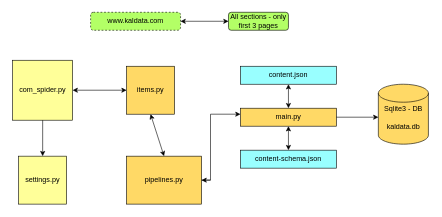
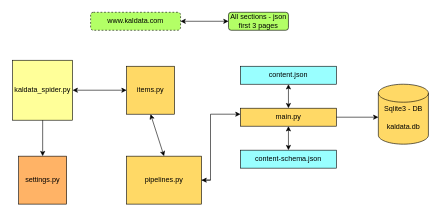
  <mxCell id="0" />
  <mxCell id="1" parent="0" />
  <mxCell id="2" value="www.kaldata.com" style="rounded=1;whiteSpace=wrap;html=1;fillColor=#B3FF66;dashed=1;" vertex="1" parent="1"><mxGeometry x="150" y="20" width="150" height="30" as="geometry" /></mxCell>
  <mxCell id="3" value="&lt;div&gt;Sqlite3 - DB&lt;/div&gt;&lt;div&gt;&lt;br&gt;&lt;/div&gt;kaldata.db&lt;div&gt;&lt;br&gt;&lt;/div&gt;" style="shape=cylinder3;whiteSpace=wrap;html=1;boundedLbl=1;backgroundOutline=1;size=15;fillColor=#FFD966;" vertex="1" parent="1"><mxGeometry x="630" y="140" width="83.5" height="100" as="geometry" /></mxCell>
  <mxCell id="4" value="pipelines.py" style="whiteSpace=wrap;html=1;aspect=fixed;fillColor=#FFD966;" vertex="1" parent="1"><mxGeometry x="210" y="260" width="125" height="80" as="geometry" /></mxCell>
  <mxCell id="5" value="content.json" style="rounded=0;whiteSpace=wrap;html=1;fillColor=#99FFFF;" vertex="1" parent="1"><mxGeometry x="400" y="110" width="160" height="30" as="geometry" /></mxCell>
  <mxCell id="6" value="main.py" style="rounded=0;whiteSpace=wrap;html=1;fillColor=#FFD966;" vertex="1" parent="1"><mxGeometry x="400" y="180" width="160" height="30" as="geometry" /></mxCell>
  <mxCell id="7" value="content-schema.json" style="rounded=0;whiteSpace=wrap;html=1;fillColor=#99FFFF;" vertex="1" parent="1"><mxGeometry x="400" y="250" width="160" height="30" as="geometry" /></mxCell>
  <mxCell id="8" value="items.py" style="whiteSpace=wrap;html=1;aspect=fixed;fillColor=#FFD966;" vertex="1" parent="1"><mxGeometry x="210" y="110" width="80" height="80" as="geometry" /></mxCell>
- <mxCell id="9" value="settings.py" style="whiteSpace=wrap;html=1;aspect=fixed;fillColor=#ffff99;" vertex="1" parent="1"><mxGeometry x="30" y="260" width="80" height="80" as="geometry" /></mxCell>
- <mxCell id="10" value="All sections - only first 3 pages" style="rounded=1;whiteSpace=wrap;html=1;fillColor=#B3FF66;" vertex="1" parent="1"><mxGeometry x="380" y="20" width="100" height="30" as="geometry" /></mxCell>
- <mxCell id="11" value="com_spider.py" style="whiteSpace=wrap;html=1;aspect=fixed;fillColor=#FFFF99;" vertex="1" parent="1"><mxGeometry x="20" y="100" width="100" height="100" as="geometry" /></mxCell>
+ <mxCell id="9" value="settings.py" style="whiteSpace=wrap;html=1;aspect=fixed;fillColor=#FFB366;" vertex="1" parent="1"><mxGeometry x="30" y="260" width="80" height="80" as="geometry" /></mxCell>
+ <mxCell id="10" value="All sections - json first 3 pages" style="rounded=1;whiteSpace=wrap;html=1;fillColor=#B3FF66;" vertex="1" parent="1"><mxGeometry x="380" y="20" width="100" height="30" as="geometry" /></mxCell>
+ <mxCell id="11" value="kaldata_spider.py" style="whiteSpace=wrap;html=1;aspect=fixed;fillColor=#FFFF99;" vertex="1" parent="1"><mxGeometry x="20" y="100" width="100" height="100" as="geometry" /></mxCell>
  <mxCell id="12" value="" style="endArrow=classic;startArrow=classic;html=1;rounded=0;entryX=0.5;entryY=1;entryDx=0;entryDy=0;exitX=0.5;exitY=0;exitDx=0;exitDy=0;" edge="1" parent="1" source="6" target="5"><mxGeometry width="50" height="50" relative="1" as="geometry"><mxPoint x="310" y="260" as="sourcePoint" /><mxPoint x="360" y="210" as="targetPoint" /></mxGeometry></mxCell>
  <mxCell id="13" value="" style="endArrow=classic;startArrow=classic;html=1;rounded=0;entryX=0.5;entryY=1;entryDx=0;entryDy=0;" edge="1" parent="1" source="7" target="6"><mxGeometry width="50" height="50" relative="1" as="geometry"><mxPoint x="310" y="260" as="sourcePoint" /><mxPoint x="360" y="210" as="targetPoint" /></mxGeometry></mxCell>
  <mxCell id="14" value="" style="endArrow=classic;html=1;rounded=0;" edge="1" parent="1"><mxGeometry width="50" height="50" relative="1" as="geometry"><mxPoint x="350" y="190" as="sourcePoint" /><mxPoint x="400" y="190" as="targetPoint" /></mxGeometry></mxCell>
  <mxCell id="15" value="" style="endArrow=none;html=1;rounded=0;" edge="1" parent="1"><mxGeometry width="50" height="50" relative="1" as="geometry"><mxPoint x="350" y="300" as="sourcePoint" /><mxPoint x="350" y="190" as="targetPoint" /></mxGeometry></mxCell>
  <mxCell id="16" value="" style="endArrow=none;html=1;rounded=0;exitX=1;exitY=0.5;exitDx=0;exitDy=0;" edge="1" parent="1" source="4"><mxGeometry width="50" height="50" relative="1" as="geometry"><mxPoint x="300" y="300" as="sourcePoint" /><mxPoint x="350" y="300" as="targetPoint" /></mxGeometry></mxCell>
  <mxCell id="17" value="" style="endArrow=classic;html=1;rounded=0;exitX=0.5;exitY=1;exitDx=0;exitDy=0;entryX=0.5;entryY=0;entryDx=0;entryDy=0;" edge="1" parent="1" source="11" target="9"><mxGeometry width="50" height="50" relative="1" as="geometry"><mxPoint x="310" y="270" as="sourcePoint" /><mxPoint x="360" y="220" as="targetPoint" /></mxGeometry></mxCell>
  <mxCell id="18" value="" style="endArrow=classic;html=1;rounded=0;exitX=1;exitY=0.5;exitDx=0;exitDy=0;" edge="1" parent="1" source="6"><mxGeometry width="50" height="50" relative="1" as="geometry"><mxPoint x="450" y="250" as="sourcePoint" /><mxPoint x="630" y="195" as="targetPoint" /></mxGeometry></mxCell>
  <mxCell id="19" value="" style="endArrow=classic;startArrow=classic;html=1;rounded=0;exitX=1;exitY=0.5;exitDx=0;exitDy=0;entryX=0;entryY=0.5;entryDx=0;entryDy=0;" edge="1" parent="1" source="2" target="10"><mxGeometry width="50" height="50" relative="1" as="geometry"><mxPoint x="470" y="250" as="sourcePoint" /><mxPoint x="520" y="200" as="targetPoint" /></mxGeometry></mxCell>
  <mxCell id="20" value="" style="endArrow=classic;startArrow=classic;html=1;rounded=0;entryX=0.5;entryY=1;entryDx=0;entryDy=0;exitX=0.5;exitY=0;exitDx=0;exitDy=0;" edge="1" parent="1" source="4" target="8"><mxGeometry width="50" height="50" relative="1" as="geometry"><mxPoint x="410" y="270" as="sourcePoint" /><mxPoint x="460" y="220" as="targetPoint" /></mxGeometry></mxCell>
  <mxCell id="21" value="" style="endArrow=classic;html=1;rounded=0;entryX=1;entryY=0.5;entryDx=0;entryDy=0;" edge="1" parent="1" target="4"><mxGeometry width="50" height="50" relative="1" as="geometry"><mxPoint x="350" y="300" as="sourcePoint" /><mxPoint x="460" y="220" as="targetPoint" /></mxGeometry></mxCell>
  <mxCell id="22" value="" style="endArrow=classic;startArrow=classic;html=1;rounded=0;exitX=1;exitY=0.5;exitDx=0;exitDy=0;entryX=0;entryY=0.5;entryDx=0;entryDy=0;" edge="1" parent="1" source="11" target="8"><mxGeometry width="50" height="50" relative="1" as="geometry"><mxPoint x="410" y="270" as="sourcePoint" /><mxPoint x="460" y="220" as="targetPoint" /></mxGeometry></mxCell>
